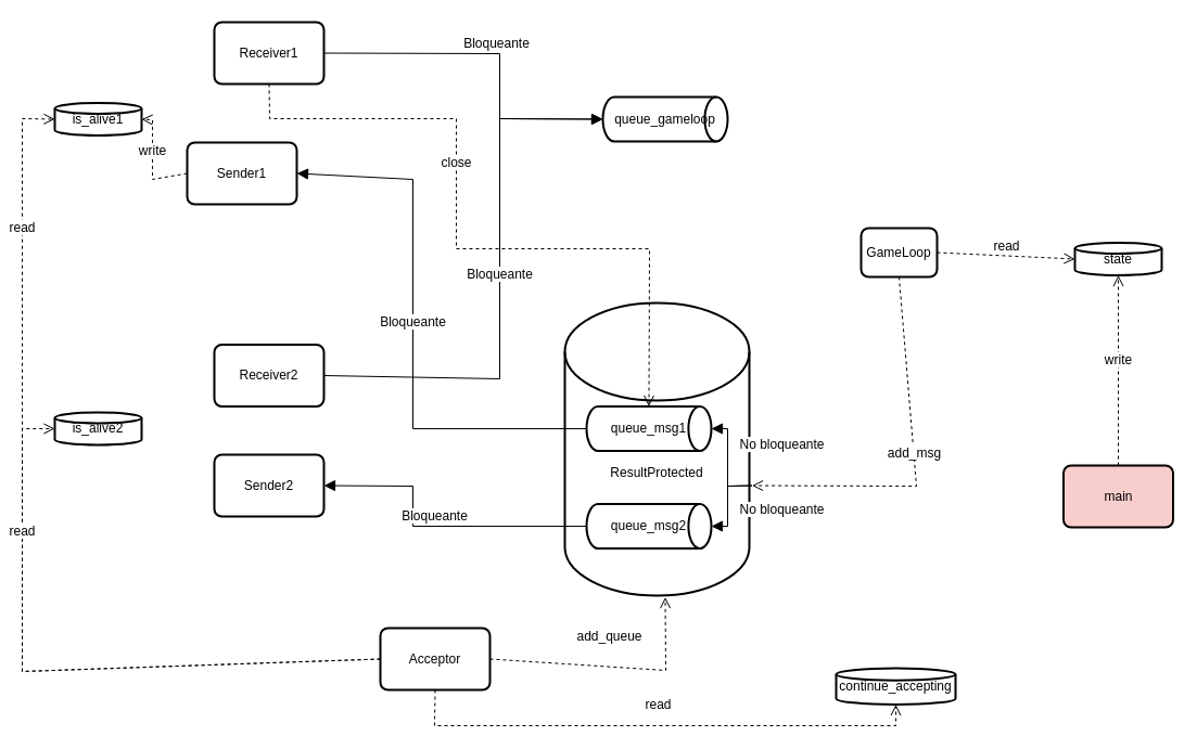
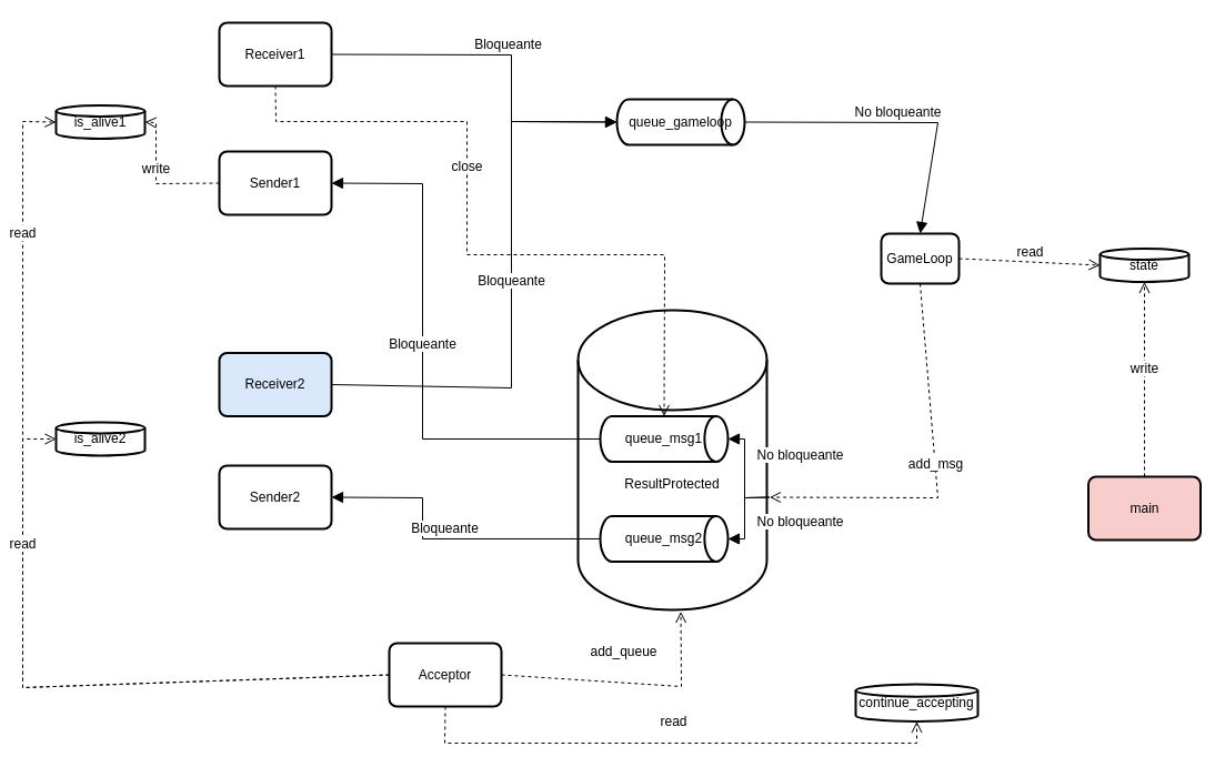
  <mxCell id="0" />
  <mxCell id="1" parent="0" />
  <mxCell id="2" value="&lt;div&gt;&lt;br&gt;&lt;/div&gt;&lt;div&gt;&lt;br&gt;&lt;/div&gt;&lt;div&gt;&lt;br&gt;&lt;/div&gt;&lt;div&gt;ResultProtected&lt;/div&gt;" style="strokeWidth=2;html=1;shape=mxgraph.flowchart.database;whiteSpace=wrap;" vertex="1" parent="1"><mxGeometry x="520" y="279" width="170" height="270" as="geometry" /></mxCell>
  <mxCell id="3" value="Receiver1" style="rounded=1;whiteSpace=wrap;html=1;absoluteArcSize=1;arcSize=14;strokeWidth=2;" vertex="1" parent="1"><mxGeometry x="197" y="20" width="101" height="57" as="geometry" /></mxCell>
- <mxCell id="4" value="Sender1" style="rounded=1;whiteSpace=wrap;html=1;absoluteArcSize=1;arcSize=14;strokeWidth=2;" vertex="1" parent="1"><mxGeometry x="172" y="131" width="101" height="57" as="geometry" /></mxCell>
- <mxCell id="5" value="Receiver2" style="rounded=1;whiteSpace=wrap;html=1;absoluteArcSize=1;arcSize=14;strokeWidth=2;" vertex="1" parent="1"><mxGeometry x="197" y="317.5" width="101" height="57" as="geometry" /></mxCell>
+ <mxCell id="4" value="Sender1" style="rounded=1;whiteSpace=wrap;html=1;absoluteArcSize=1;arcSize=14;strokeWidth=2;" vertex="1" parent="1"><mxGeometry x="197" y="136" width="101" height="57" as="geometry" /></mxCell>
+ <mxCell id="5" value="Receiver2" style="rounded=1;whiteSpace=wrap;html=1;absoluteArcSize=1;arcSize=14;strokeWidth=2;fillColor=#dae8fc;" vertex="1" parent="1"><mxGeometry x="197" y="317.5" width="101" height="57" as="geometry" /></mxCell>
  <mxCell id="6" value="Sender2" style="rounded=1;whiteSpace=wrap;html=1;absoluteArcSize=1;arcSize=14;strokeWidth=2;" vertex="1" parent="1"><mxGeometry x="197" y="419" width="101" height="57" as="geometry" /></mxCell>
  <mxCell id="7" value="queue_gameloop" style="strokeWidth=2;html=1;shape=mxgraph.flowchart.direct_data;whiteSpace=wrap;" vertex="1" parent="1"><mxGeometry x="555" y="89" width="115" height="41" as="geometry" /></mxCell>
  <mxCell id="8" value="queue_msg1" style="strokeWidth=2;html=1;shape=mxgraph.flowchart.direct_data;whiteSpace=wrap;" vertex="1" parent="1"><mxGeometry x="540" y="374.5" width="115" height="41" as="geometry" /></mxCell>
  <mxCell id="9" value="queue_msg2" style="strokeWidth=2;html=1;shape=mxgraph.flowchart.direct_data;whiteSpace=wrap;" vertex="1" parent="1"><mxGeometry x="540" y="464.5" width="115" height="41" as="geometry" /></mxCell>
  <mxCell id="10" value="GameLoop" style="rounded=1;whiteSpace=wrap;html=1;absoluteArcSize=1;arcSize=14;strokeWidth=2;" vertex="1" parent="1"><mxGeometry x="793" y="210" width="70" height="45" as="geometry" /></mxCell>
  <mxCell id="11" value="Bloqueante" style="html=1;verticalAlign=bottom;endArrow=block;curved=0;rounded=0;fontSize=12;startSize=8;endSize=8;exitX=1;exitY=0.5;exitDx=0;exitDy=0;entryX=0;entryY=0.5;entryDx=0;entryDy=0;entryPerimeter=0;" edge="1" parent="1" source="3" target="7"><mxGeometry width="80" relative="1" as="geometry"><mxPoint x="320" y="39" as="sourcePoint" /><mxPoint x="400" y="39" as="targetPoint" /><Array as="points"><mxPoint x="460" y="49" /><mxPoint x="460" y="109" /></Array></mxGeometry></mxCell>
  <mxCell id="12" value="Bloqueante" style="html=1;verticalAlign=bottom;endArrow=block;curved=0;rounded=0;fontSize=12;startSize=8;endSize=8;exitX=1;exitY=0.5;exitDx=0;exitDy=0;entryX=0;entryY=0.5;entryDx=0;entryDy=0;entryPerimeter=0;" edge="1" parent="1" source="5" target="7"><mxGeometry width="80" relative="1" as="geometry"><mxPoint x="320" y="210" as="sourcePoint" /><mxPoint x="577" y="271" as="targetPoint" /><Array as="points"><mxPoint x="460" y="349" /><mxPoint x="460" y="109" /></Array></mxGeometry></mxCell>
  <mxCell id="13" value="Bloqueante" style="html=1;verticalAlign=bottom;endArrow=block;curved=0;rounded=0;fontSize=12;startSize=8;endSize=8;exitX=0;exitY=0.5;exitDx=0;exitDy=0;exitPerimeter=0;entryX=1;entryY=0.5;entryDx=0;entryDy=0;" edge="1" parent="1" source="8" target="4"><mxGeometry width="80" relative="1" as="geometry"><mxPoint x="320" y="519" as="sourcePoint" /><mxPoint x="400" y="519" as="targetPoint" /><Array as="points"><mxPoint x="380" y="395" /><mxPoint x="380" y="165" /></Array></mxGeometry></mxCell>
  <mxCell id="14" value="Bloqueante" style="html=1;verticalAlign=bottom;endArrow=block;curved=0;rounded=0;fontSize=12;startSize=8;endSize=8;exitX=0;exitY=0.5;exitDx=0;exitDy=0;exitPerimeter=0;entryX=1;entryY=0.5;entryDx=0;entryDy=0;" edge="1" parent="1" source="9" target="6"><mxGeometry width="80" relative="1" as="geometry"><mxPoint x="507" y="489" as="sourcePoint" /><mxPoint x="250" y="259" as="targetPoint" /><Array as="points"><mxPoint x="380" y="485" /><mxPoint x="380" y="448" /></Array></mxGeometry></mxCell>
+ <mxCell id="15" value="No bloqueante" style="html=1;verticalAlign=bottom;endArrow=block;curved=0;rounded=0;fontSize=12;startSize=8;endSize=8;entryX=0.5;entryY=0;entryDx=0;entryDy=0;exitX=1;exitY=0.5;exitDx=0;exitDy=0;exitPerimeter=0;" edge="1" parent="1" source="7" target="10"><mxGeometry x="0.001" width="80" relative="1" as="geometry"><mxPoint x="770" y="169" as="sourcePoint" /><mxPoint x="850" y="169" as="targetPoint" /><Array as="points"><mxPoint x="844" y="110" /></Array><mxPoint as="offset" /></mxGeometry></mxCell>
  <mxCell id="16" value="Acceptor" style="rounded=1;whiteSpace=wrap;html=1;absoluteArcSize=1;arcSize=14;strokeWidth=2;" vertex="1" parent="1"><mxGeometry x="350" y="579" width="101" height="57" as="geometry" /></mxCell>
  <mxCell id="17" value="No bloqueante" style="html=1;verticalAlign=bottom;endArrow=block;curved=0;rounded=0;fontSize=12;startSize=8;endSize=8;entryX=1;entryY=0.5;entryDx=0;entryDy=0;entryPerimeter=0;exitX=1;exitY=0.5;exitDx=0;exitDy=0;" edge="1" parent="1" target="8"><mxGeometry x="-1" y="-40" width="80" relative="1" as="geometry"><mxPoint x="692.5" y="447.5" as="sourcePoint" /><mxPoint x="610" y="389" as="targetPoint" /><Array as="points"><mxPoint x="670" y="448" /><mxPoint x="670" y="395" /></Array><mxPoint x="28" y="11" as="offset" /></mxGeometry></mxCell>
  <mxCell id="18" value="No bloqueante" style="html=1;verticalAlign=bottom;endArrow=block;curved=0;rounded=0;fontSize=12;startSize=8;endSize=8;entryX=1;entryY=0.5;entryDx=0;entryDy=0;entryPerimeter=0;exitX=1;exitY=0.5;exitDx=0;exitDy=0;" edge="1" parent="1" target="9"><mxGeometry x="-1" y="42" width="80" relative="1" as="geometry"><mxPoint x="692.5" y="447.5" as="sourcePoint" /><mxPoint x="610" y="389" as="targetPoint" /><Array as="points"><mxPoint x="670" y="448" /><mxPoint x="670" y="485" /></Array><mxPoint x="27" y="-10" as="offset" /></mxGeometry></mxCell>
  <mxCell id="19" value="add_msg" style="html=1;verticalAlign=bottom;endArrow=open;dashed=1;endSize=8;curved=0;rounded=0;fontSize=12;entryX=1;entryY=0.5;entryDx=0;entryDy=0;exitX=0.5;exitY=1;exitDx=0;exitDy=0;" edge="1" parent="1" source="10"><mxGeometry relative="1" as="geometry"><mxPoint x="900" y="499" as="sourcePoint" /><mxPoint x="692.5" y="447.5" as="targetPoint" /><Array as="points"><mxPoint x="844" y="448" /></Array></mxGeometry></mxCell>
  <mxCell id="20" value="add_queue" style="html=1;verticalAlign=bottom;endArrow=open;dashed=1;endSize=8;curved=0;rounded=0;fontSize=12;entryX=0.5;entryY=1;entryDx=0;entryDy=0;exitX=1;exitY=0.5;exitDx=0;exitDy=0;" edge="1" parent="1" source="16"><mxGeometry x="-0.051" y="19" relative="1" as="geometry"><mxPoint x="761" y="499" as="sourcePoint" /><mxPoint x="612.5" y="550.5" as="targetPoint" /><Array as="points"><mxPoint x="613" y="618" /></Array><mxPoint as="offset" /></mxGeometry></mxCell>
  <mxCell id="21" value="continue_accepting" style="strokeWidth=2;html=1;shape=mxgraph.flowchart.database;whiteSpace=wrap;" vertex="1" parent="1"><mxGeometry x="770" y="616" width="110" height="33.5" as="geometry" /></mxCell>
  <mxCell id="22" value="read" style="html=1;verticalAlign=bottom;endArrow=open;dashed=1;endSize=8;curved=0;rounded=0;fontSize=12;entryX=0.5;entryY=1;entryDx=0;entryDy=0;exitX=0.5;exitY=1;exitDx=0;exitDy=0;entryPerimeter=0;" edge="1" parent="1" source="16" target="21"><mxGeometry x="0.003" y="10" relative="1" as="geometry"><mxPoint x="410" y="696.5" as="sourcePoint" /><mxPoint x="571.5" y="629" as="targetPoint" /><Array as="points"><mxPoint x="400" y="669" /><mxPoint x="825" y="669" /></Array><mxPoint as="offset" /></mxGeometry></mxCell>
  <mxCell id="23" value="main" style="rounded=1;whiteSpace=wrap;html=1;absoluteArcSize=1;arcSize=14;strokeWidth=2;fillColor=#f8cecc;" vertex="1" parent="1"><mxGeometry x="979.5" y="429" width="101" height="57" as="geometry" /></mxCell>
  <mxCell id="24" value="state" style="strokeWidth=2;html=1;shape=mxgraph.flowchart.database;whiteSpace=wrap;" vertex="1" parent="1"><mxGeometry x="990" y="223.5" width="80" height="30" as="geometry" /></mxCell>
  <mxCell id="25" value="read" style="html=1;verticalAlign=bottom;endArrow=open;dashed=1;endSize=8;curved=0;rounded=0;fontSize=12;entryX=0;entryY=0.5;entryDx=0;entryDy=0;entryPerimeter=0;exitX=1;exitY=0.5;exitDx=0;exitDy=0;" edge="1" parent="1" source="10" target="24"><mxGeometry relative="1" as="geometry"><mxPoint x="850" y="389" as="sourcePoint" /><mxPoint x="770" y="389" as="targetPoint" /></mxGeometry></mxCell>
  <mxCell id="26" value="write" style="html=1;verticalAlign=bottom;endArrow=open;dashed=1;endSize=8;curved=0;rounded=0;fontSize=12;entryX=0.5;entryY=1;entryDx=0;entryDy=0;entryPerimeter=0;exitX=0.5;exitY=0;exitDx=0;exitDy=0;" edge="1" parent="1" source="23" target="24"><mxGeometry relative="1" as="geometry"><mxPoint x="850" y="389" as="sourcePoint" /><mxPoint x="770" y="389" as="targetPoint" /></mxGeometry></mxCell>
  <mxCell id="27" value="is_alive1" style="strokeWidth=2;html=1;shape=mxgraph.flowchart.database;whiteSpace=wrap;" vertex="1" parent="1"><mxGeometry x="50" y="94.5" width="80" height="30" as="geometry" /></mxCell>
  <mxCell id="28" value="is_alive2" style="strokeWidth=2;html=1;shape=mxgraph.flowchart.database;whiteSpace=wrap;" vertex="1" parent="1"><mxGeometry x="50" y="380" width="80" height="30" as="geometry" /></mxCell>
  <mxCell id="29" value="read" style="html=1;verticalAlign=bottom;endArrow=open;dashed=1;endSize=8;curved=0;rounded=0;fontSize=12;exitX=0;exitY=0.5;exitDx=0;exitDy=0;entryX=0;entryY=0.5;entryDx=0;entryDy=0;entryPerimeter=0;" edge="1" parent="1" source="16" target="27"><mxGeometry x="0.678" relative="1" as="geometry"><mxPoint x="50" y="609" as="sourcePoint" /><mxPoint x="-30" y="619" as="targetPoint" /><Array as="points"><mxPoint x="20" y="619" /><mxPoint x="20" y="109" /></Array><mxPoint as="offset" /></mxGeometry></mxCell>
  <mxCell id="30" value="read" style="html=1;verticalAlign=bottom;endArrow=open;dashed=1;endSize=8;curved=0;rounded=0;fontSize=12;exitX=0;exitY=0.5;exitDx=0;exitDy=0;entryX=0;entryY=0.5;entryDx=0;entryDy=0;entryPerimeter=0;" edge="1" parent="1" source="16" target="28"><mxGeometry x="0.541" relative="1" as="geometry"><mxPoint x="330" y="628" as="sourcePoint" /><mxPoint x="30" y="120" as="targetPoint" /><Array as="points"><mxPoint x="20" y="619" /><mxPoint x="20" y="395" /></Array><mxPoint as="offset" /></mxGeometry></mxCell>
  <mxCell id="31" value="write" style="html=1;verticalAlign=bottom;endArrow=open;dashed=1;endSize=8;curved=0;rounded=0;fontSize=12;entryX=1;entryY=0.5;entryDx=0;entryDy=0;entryPerimeter=0;exitX=0;exitY=0.5;exitDx=0;exitDy=0;" edge="1" parent="1" source="4" target="27"><mxGeometry relative="1" as="geometry"><mxPoint x="270" y="269" as="sourcePoint" /><mxPoint x="190" y="269" as="targetPoint" /><Array as="points"><mxPoint x="140" y="165" /><mxPoint x="140" y="110" /></Array></mxGeometry></mxCell>
  <mxCell id="32" value="close" style="html=1;verticalAlign=bottom;endArrow=open;dashed=1;endSize=8;curved=0;rounded=0;fontSize=12;exitX=0.5;exitY=1;exitDx=0;exitDy=0;entryX=0.5;entryY=0;entryDx=0;entryDy=0;entryPerimeter=0;" edge="1" parent="1" source="3" target="8"><mxGeometry x="-0.215" relative="1" as="geometry"><mxPoint x="510" y="319" as="sourcePoint" /><mxPoint x="430" y="319" as="targetPoint" /><Array as="points"><mxPoint x="248" y="109" /><mxPoint x="420" y="109" /><mxPoint x="420" y="229" /><mxPoint x="598" y="229" /></Array><mxPoint as="offset" /></mxGeometry></mxCell>
